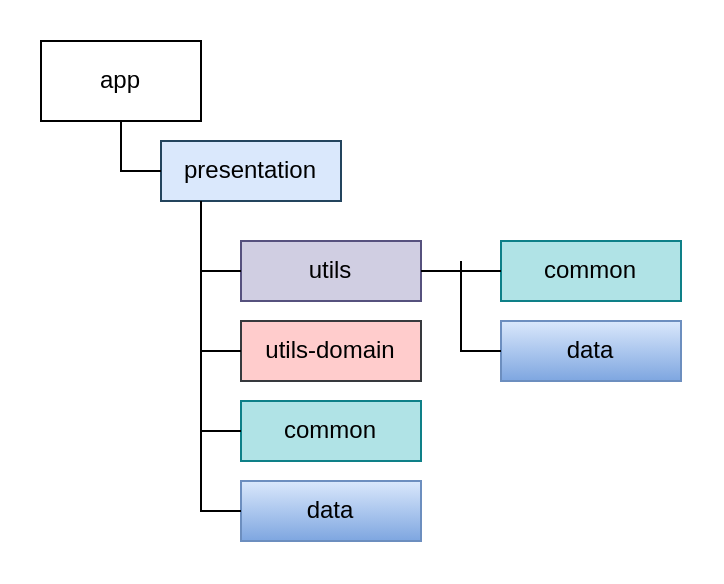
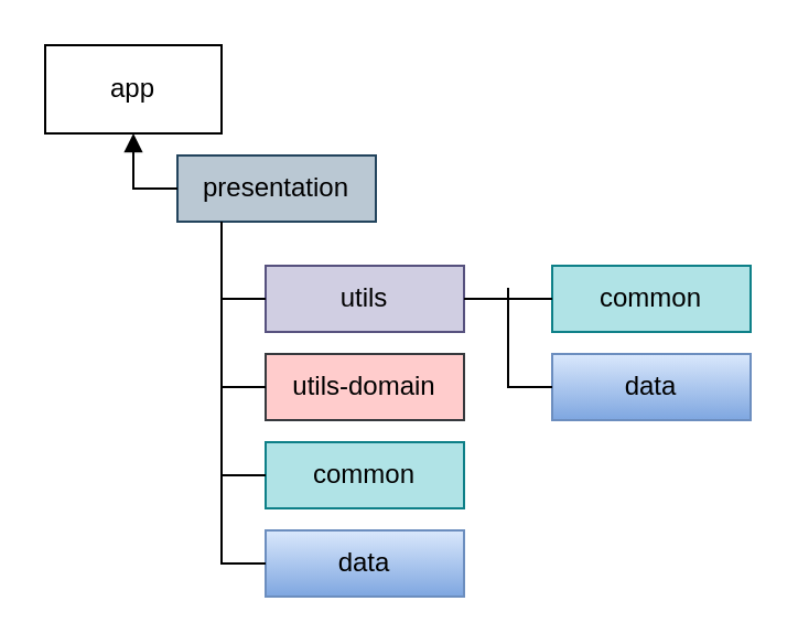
  <mxCell id="0" />
  <mxCell id="1" parent="0" />
  <mxCell id="2" value="app" style="rounded=0;whiteSpace=wrap;html=1;" vertex="1" parent="1"><mxGeometry x="20" y="20" width="80" height="40" as="geometry" /></mxCell>
- <mxCell id="3" value="presentation" style="rounded=0;whiteSpace=wrap;html=1;fillColor=#dae8fc;strokeColor=#23445d;" vertex="1" parent="1"><mxGeometry x="80" y="70" width="90" height="30" as="geometry" /></mxCell>
+ <mxCell id="3" value="presentation" style="rounded=0;whiteSpace=wrap;html=1;fillColor=#bac8d3;strokeColor=#23445d;" vertex="1" parent="1"><mxGeometry x="80" y="70" width="90" height="30" as="geometry" /></mxCell>
  <mxCell id="4" value="utils" style="rounded=0;whiteSpace=wrap;html=1;fillColor=#d0cee2;strokeColor=#56517e;" vertex="1" parent="1"><mxGeometry x="120" y="120" width="90" height="30" as="geometry" /></mxCell>
  <mxCell id="5" value="common" style="rounded=0;whiteSpace=wrap;html=1;fillColor=#b0e3e6;strokeColor=#0e8088;" vertex="1" parent="1"><mxGeometry x="250" y="120" width="90" height="30" as="geometry" /></mxCell>
  <mxCell id="6" value="data" style="rounded=0;whiteSpace=wrap;html=1;fillColor=#dae8fc;strokeColor=#6c8ebf;gradientColor=#7ea6e0;" vertex="1" parent="1"><mxGeometry x="250" y="160" width="90" height="30" as="geometry" /></mxCell>
  <mxCell id="7" value="utils-domain" style="rounded=0;whiteSpace=wrap;html=1;fillColor=#ffcccc;strokeColor=#36393d;" vertex="1" parent="1"><mxGeometry x="120" y="160" width="90" height="30" as="geometry" /></mxCell>
  <mxCell id="8" value="common" style="rounded=0;whiteSpace=wrap;html=1;fillColor=#b0e3e6;strokeColor=#0e8088;" vertex="1" parent="1"><mxGeometry x="120" y="200" width="90" height="30" as="geometry" /></mxCell>
  <mxCell id="9" value="data" style="rounded=0;whiteSpace=wrap;html=1;fillColor=#dae8fc;strokeColor=#6c8ebf;gradientColor=#7ea6e0;" vertex="1" parent="1"><mxGeometry x="120" y="240" width="90" height="30" as="geometry" /></mxCell>
- <mxCell id="10" value="" style="endArrow=none;html=1;rounded=0;entryX=0.5;entryY=1;entryDx=0;entryDy=0;exitX=0;exitY=0.5;exitDx=0;exitDy=0;" edge="1" parent="1" source="3" target="2"><mxGeometry width="50" height="50" relative="1" as="geometry"><mxPoint x="160" y="340" as="sourcePoint" /><mxPoint x="210" y="290" as="targetPoint" /><Array as="points"><mxPoint x="60" y="85" /></Array></mxGeometry></mxCell>
+ <mxCell id="10" value="" style="endArrow=block;html=1;rounded=0;entryX=0.5;entryY=1;entryDx=0;entryDy=0;exitX=0;exitY=0.5;exitDx=0;exitDy=0;" edge="1" parent="1" source="3" target="2"><mxGeometry width="50" height="50" relative="1" as="geometry"><mxPoint x="160" y="340" as="sourcePoint" /><mxPoint x="210" y="290" as="targetPoint" /><Array as="points"><mxPoint x="60" y="85" /></Array></mxGeometry></mxCell>
  <mxCell id="11" value="" style="endArrow=none;html=1;rounded=0;entryX=0.5;entryY=1;entryDx=0;entryDy=0;exitX=0;exitY=0.5;exitDx=0;exitDy=0;" edge="1" parent="1"><mxGeometry width="50" height="50" relative="1" as="geometry"><mxPoint x="120" y="135" as="sourcePoint" /><mxPoint x="100" y="100" as="targetPoint" /><Array as="points"><mxPoint x="100" y="135" /></Array></mxGeometry></mxCell>
  <mxCell id="12" value="" style="endArrow=none;html=1;rounded=0;exitX=0;exitY=0.5;exitDx=0;exitDy=0;" edge="1" parent="1"><mxGeometry width="50" height="50" relative="1" as="geometry"><mxPoint x="120" y="175" as="sourcePoint" /><mxPoint x="100" y="130" as="targetPoint" /><Array as="points"><mxPoint x="100" y="175" /></Array></mxGeometry></mxCell>
  <mxCell id="13" value="" style="endArrow=none;html=1;rounded=0;exitX=0;exitY=0.5;exitDx=0;exitDy=0;" edge="1" parent="1"><mxGeometry width="50" height="50" relative="1" as="geometry"><mxPoint x="120" y="215" as="sourcePoint" /><mxPoint x="100" y="170" as="targetPoint" /><Array as="points"><mxPoint x="100" y="215" /></Array></mxGeometry></mxCell>
  <mxCell id="14" value="" style="endArrow=none;html=1;rounded=0;exitX=0;exitY=0.5;exitDx=0;exitDy=0;" edge="1" parent="1"><mxGeometry width="50" height="50" relative="1" as="geometry"><mxPoint x="120" y="255" as="sourcePoint" /><mxPoint x="100" y="210" as="targetPoint" /><Array as="points"><mxPoint x="100" y="255" /></Array></mxGeometry></mxCell>
  <mxCell id="15" value="" style="endArrow=none;html=1;rounded=0;exitX=0;exitY=0.5;exitDx=0;exitDy=0;" edge="1" parent="1"><mxGeometry width="50" height="50" relative="1" as="geometry"><mxPoint x="250" y="175" as="sourcePoint" /><mxPoint x="230" y="130" as="targetPoint" /><Array as="points"><mxPoint x="230" y="175" /></Array></mxGeometry></mxCell>
  <mxCell id="16" value="" style="endArrow=none;html=1;rounded=0;entryX=0;entryY=0.5;entryDx=0;entryDy=0;exitX=1;exitY=0.5;exitDx=0;exitDy=0;" edge="1" parent="1" source="4" target="5"><mxGeometry width="50" height="50" relative="1" as="geometry"><mxPoint x="150" y="220" as="sourcePoint" /><mxPoint x="200" y="170" as="targetPoint" /></mxGeometry></mxCell>
